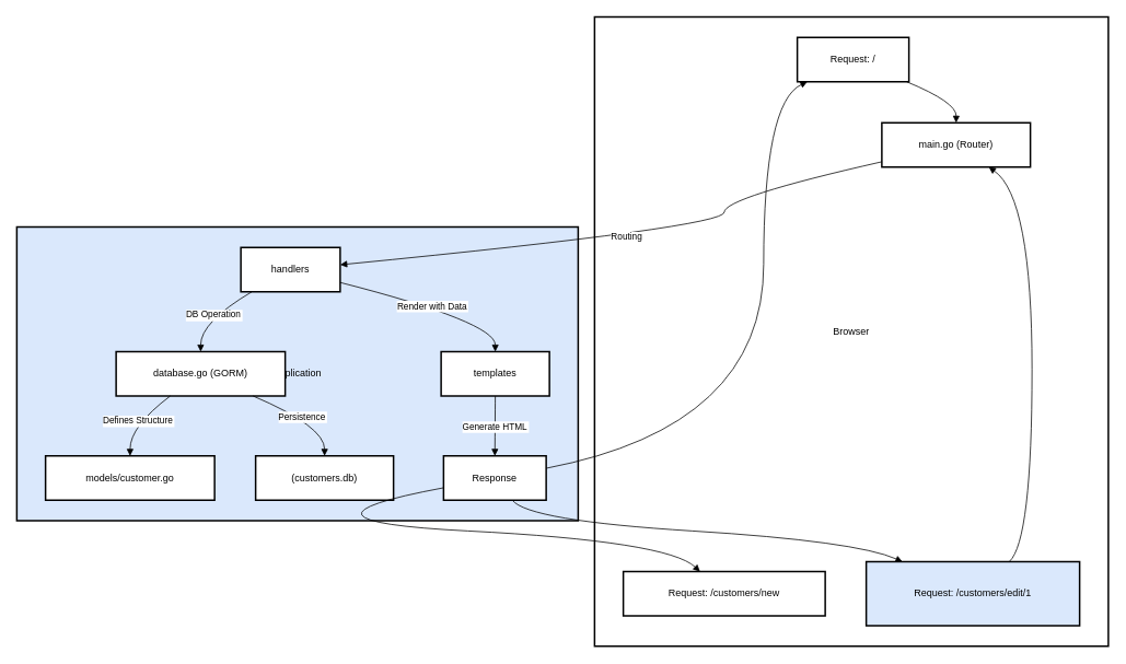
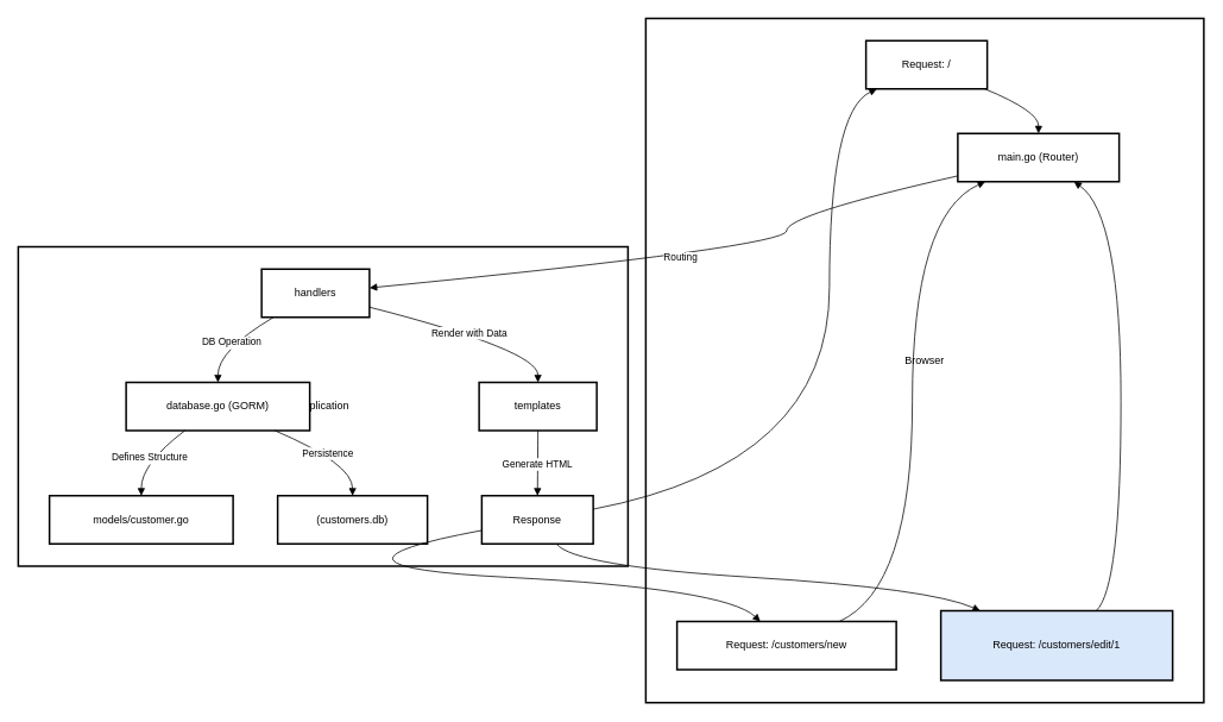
  <mxCell id="0" />
  <mxCell id="1" parent="0" />
- <mxCell id="2" value="Application" style="whiteSpace=wrap;strokeWidth=2;fillColor=#dae8fc;" vertex="1" parent="1"><mxGeometry x="20" y="276" width="684" height="358" as="geometry" /></mxCell>
+ <mxCell id="2" value="Application" style="whiteSpace=wrap;strokeWidth=2;" vertex="1" parent="1"><mxGeometry x="20" y="276" width="684" height="358" as="geometry" /></mxCell>
  <mxCell id="3" value="Browser" style="whiteSpace=wrap;strokeWidth=2;" vertex="1" parent="1"><mxGeometry x="724" y="20" width="626" height="767" as="geometry" /></mxCell>
  <mxCell id="4" value="Request: /" style="whiteSpace=wrap;strokeWidth=2;" vertex="1" parent="1"><mxGeometry x="971" y="45" width="136" height="54" as="geometry" /></mxCell>
  <mxCell id="5" value="main.go (Router)" style="whiteSpace=wrap;strokeWidth=2;" vertex="1" parent="1"><mxGeometry x="1074" y="149" width="181" height="54" as="geometry" /></mxCell>
  <mxCell id="6" value="Request: /customers/new" style="whiteSpace=wrap;strokeWidth=2;" vertex="1" parent="1"><mxGeometry x="759" y="696" width="246" height="54" as="geometry" /></mxCell>
  <mxCell id="7" value="Request: /customers/edit/1" style="whiteSpace=wrap;strokeWidth=2;fillColor=#dae8fc;" vertex="1" parent="1"><mxGeometry x="1055" y="684" width="260" height="78" as="geometry" /></mxCell>
  <mxCell id="8" value="handlers" style="whiteSpace=wrap;strokeWidth=2;" vertex="1" parent="1"><mxGeometry x="293" y="301" width="121" height="54" as="geometry" /></mxCell>
  <mxCell id="9" value="database.go (GORM)" style="whiteSpace=wrap;strokeWidth=2;" vertex="1" parent="1"><mxGeometry x="141" y="428" width="206" height="54" as="geometry" /></mxCell>
  <mxCell id="10" value="models/customer.go" style="whiteSpace=wrap;strokeWidth=2;" vertex="1" parent="1"><mxGeometry x="55" y="555" width="206" height="54" as="geometry" /></mxCell>
  <mxCell id="11" value="(customers.db)" style="whiteSpace=wrap;strokeWidth=2;" vertex="1" parent="1"><mxGeometry x="311" y="555" width="168" height="54" as="geometry" /></mxCell>
  <mxCell id="12" value="templates" style="whiteSpace=wrap;strokeWidth=2;" vertex="1" parent="1"><mxGeometry x="537" y="428" width="132" height="54" as="geometry" /></mxCell>
  <mxCell id="13" value="Response" style="whiteSpace=wrap;strokeWidth=2;" vertex="1" parent="1"><mxGeometry x="540" y="555" width="125" height="54" as="geometry" /></mxCell>
  <mxCell id="14" value="" style="curved=1;startArrow=none;endArrow=block;exitX=0.98;exitY=1;entryX=0.5;entryY=0;rounded=0;" edge="1" parent="1" source="4" target="5"><mxGeometry relative="1" as="geometry"><Array as="points"><mxPoint x="1165" y="124" /></Array></mxGeometry></mxCell>
+ <mxCell id="15" value="" style="curved=1;startArrow=none;endArrow=block;exitX=0.74;exitY=0;entryX=0.17;entryY=1;rounded=0;" edge="1" parent="1" source="6" target="5"><mxGeometry relative="1" as="geometry"><Array as="points"><mxPoint x="1023" y="659" /><mxPoint x="1023" y="240" /></Array></mxGeometry></mxCell>
  <mxCell id="16" value="" style="curved=1;startArrow=none;endArrow=block;exitX=0.67;exitY=0;entryX=0.72;entryY=1;rounded=0;" edge="1" parent="1" source="7" target="5"><mxGeometry relative="1" as="geometry"><Array as="points"><mxPoint x="1257" y="659" /><mxPoint x="1257" y="240" /></Array></mxGeometry></mxCell>
  <mxCell id="17" value="Routing" style="curved=1;startArrow=none;endArrow=block;exitX=0;exitY=0.88;entryX=1;entryY=0.39;rounded=0;" edge="1" parent="1" source="5" target="8"><mxGeometry relative="1" as="geometry"><Array as="points"><mxPoint x="882" y="240" /><mxPoint x="882" y="276" /></Array></mxGeometry></mxCell>
  <mxCell id="18" value="DB Operation" style="curved=1;startArrow=none;endArrow=block;exitX=0.11;exitY=1;entryX=0.5;entryY=0;rounded=0;" edge="1" parent="1" source="8" target="9"><mxGeometry relative="1" as="geometry"><Array as="points"><mxPoint x="244" y="392" /></Array></mxGeometry></mxCell>
  <mxCell id="19" value="Defines Structure" style="curved=1;startArrow=none;endArrow=block;exitX=0.32;exitY=1;entryX=0.5;entryY=0;rounded=0;" edge="1" parent="1" source="9" target="10"><mxGeometry relative="1" as="geometry"><Array as="points"><mxPoint x="158" y="519" /></Array></mxGeometry></mxCell>
  <mxCell id="20" value="Persistence" style="curved=1;startArrow=none;endArrow=block;exitX=0.81;exitY=1;entryX=0.5;entryY=0;rounded=0;" edge="1" parent="1" source="9" target="11"><mxGeometry relative="1" as="geometry"><Array as="points"><mxPoint x="395" y="519" /></Array></mxGeometry></mxCell>
  <mxCell id="21" value="Render with Data" style="curved=1;startArrow=none;endArrow=block;exitX=1;exitY=0.79;entryX=0.5;entryY=0;rounded=0;" edge="1" parent="1" source="8" target="12"><mxGeometry relative="1" as="geometry"><Array as="points"><mxPoint x="603" y="392" /></Array></mxGeometry></mxCell>
  <mxCell id="22" value="Generate HTML" style="curved=1;startArrow=none;endArrow=block;exitX=0.5;exitY=1;entryX=0.5;entryY=0;rounded=0;" edge="1" parent="1" source="12" target="13"><mxGeometry relative="1" as="geometry"><Array as="points" /></mxGeometry></mxCell>
  <mxCell id="23" value="" style="curved=1;startArrow=none;endArrow=block;exitX=1;exitY=0.28;entryX=0.09;entryY=1;rounded=0;" edge="1" parent="1" source="13" target="4"><mxGeometry relative="1" as="geometry"><Array as="points"><mxPoint x="930" y="519" /><mxPoint x="930" y="124" /></Array></mxGeometry></mxCell>
  <mxCell id="24" value="" style="curved=1;startArrow=none;endArrow=block;exitX=0;exitY=0.72;entryX=0.38;entryY=0;rounded=0;" edge="1" parent="1" source="13" target="6"><mxGeometry relative="1" as="geometry"><Array as="points"><mxPoint x="326" y="634" /><mxPoint x="813" y="659" /></Array></mxGeometry></mxCell>
  <mxCell id="25" value="" style="curved=1;startArrow=none;endArrow=block;exitX=0.67;exitY=1;entryX=0.17;entryY=0;rounded=0;" edge="1" parent="1" source="13" target="7"><mxGeometry relative="1" as="geometry"><Array as="points"><mxPoint x="643" y="634" /><mxPoint x="1043" y="659" /></Array></mxGeometry></mxCell>
